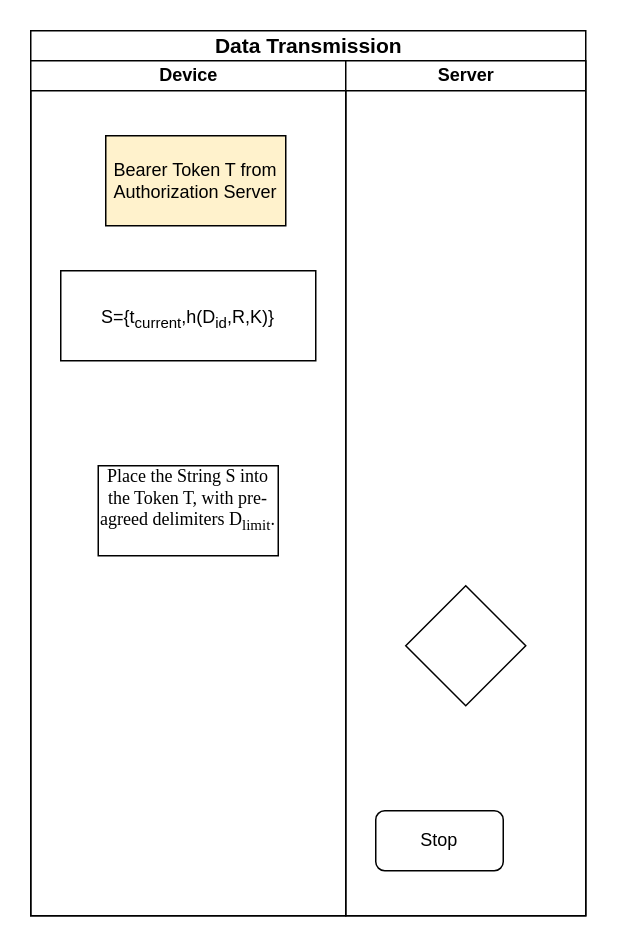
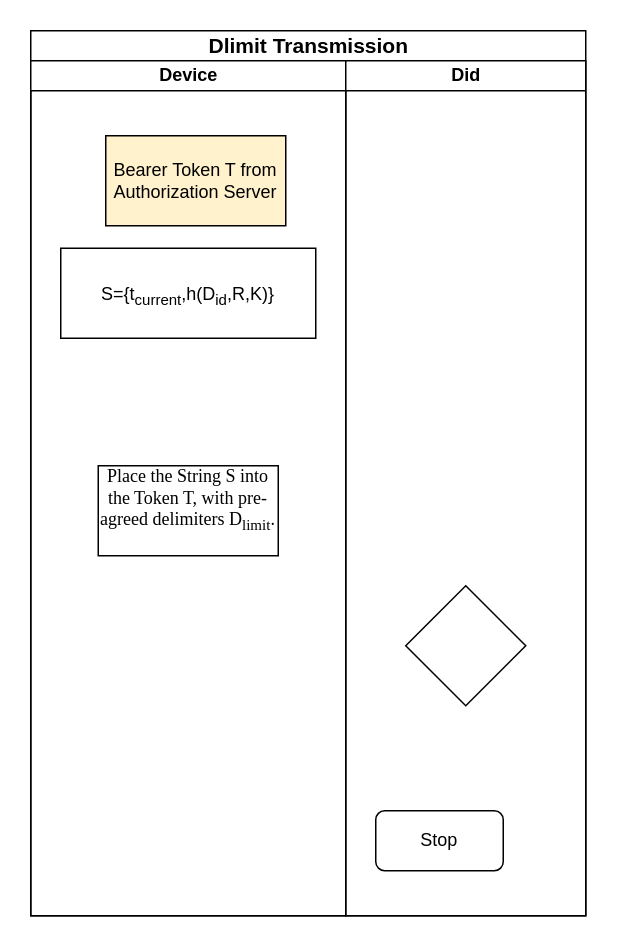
  <mxCell id="0" />
  <mxCell id="1" parent="0" />
- <mxCell id="2" value="&lt;font face=&quot;Helvetica&quot; style=&quot;font-size: 14px&quot;&gt;Data Transmission&lt;/font&gt;" style="swimlane;html=1;childLayout=stackLayout;startSize=20;rounded=0;shadow=0;labelBackgroundColor=none;strokeWidth=1;fontFamily=Verdana;fontSize=8;align=center;" parent="1" vertex="1"><mxGeometry x="20" y="20" width="370" height="590" as="geometry" /></mxCell>
+ <mxCell id="2" value="&lt;font face=&quot;Helvetica&quot; style=&quot;font-size: 14px&quot;&gt;Dlimit Transmission&lt;/font&gt;" style="swimlane;html=1;childLayout=stackLayout;startSize=20;rounded=0;shadow=0;labelBackgroundColor=none;strokeWidth=1;fontFamily=Verdana;fontSize=8;align=center;" parent="1" vertex="1"><mxGeometry x="20" y="20" width="370" height="590" as="geometry" /></mxCell>
  <mxCell id="3" value="Device" style="swimlane;html=1;startSize=20;" parent="2" vertex="1"><mxGeometry y="20" width="210" height="570" as="geometry" /></mxCell>
  <mxCell id="4" value="Bearer Token T from Authorization Server" style="rounded=0;whiteSpace=wrap;html=1;fillColor=#fff2cc;" vertex="1" parent="3"><mxGeometry x="50" y="50" width="120" height="60" as="geometry" /></mxCell>
- <mxCell id="5" value="&lt;span style=&quot;font-size: 9pt&quot;&gt;S={t&lt;sub&gt;current&lt;/sub&gt;,h(D&lt;sub&gt;id&lt;/sub&gt;,R,K)}&lt;/span&gt;&lt;span style=&quot;font-size: medium&quot;&gt;&lt;/span&gt;" style="rounded=0;whiteSpace=wrap;html=1;fontSize=13;" vertex="1" parent="3"><mxGeometry x="20" y="140" width="170" height="60" as="geometry" /></mxCell>
+ <mxCell id="5" value="&lt;span style=&quot;font-size: 9pt&quot;&gt;S={t&lt;sub&gt;current&lt;/sub&gt;,h(D&lt;sub&gt;id&lt;/sub&gt;,R,K)}&lt;/span&gt;&lt;span style=&quot;font-size: medium&quot;&gt;&lt;/span&gt;" style="rounded=0;whiteSpace=wrap;html=1;fontSize=13;" vertex="1" parent="3"><mxGeometry x="20" y="125" width="170" height="60" as="geometry" /></mxCell>
  <mxCell id="6" value="&lt;span style=&quot;font-size: 9pt ; font-family: &amp;#34;times&amp;#34;&quot;&gt;Place the String S into the Token T, with pre-agreed delimiters D&lt;sub&gt;limit&lt;/sub&gt;.&lt;br&gt;&lt;br&gt;&lt;/span&gt;&lt;span style=&quot;font-size: medium&quot;&gt;&lt;/span&gt;" style="rounded=0;whiteSpace=wrap;html=1;" vertex="1" parent="3"><mxGeometry x="45" y="270" width="120" height="60" as="geometry" /></mxCell>
- <mxCell id="7" value="Server" style="swimlane;html=1;startSize=20;" parent="2" vertex="1"><mxGeometry x="210" y="20" width="160" height="570" as="geometry" /></mxCell>
+ <mxCell id="7" value="Did" style="swimlane;html=1;startSize=20;" parent="2" vertex="1"><mxGeometry x="210" y="20" width="160" height="570" as="geometry" /></mxCell>
  <mxCell id="8" value="" style="rhombus;whiteSpace=wrap;html=1;" vertex="1" parent="7"><mxGeometry x="40" y="350" width="80" height="80" as="geometry" /></mxCell>
  <mxCell id="9" value="Stop" style="rounded=1;whiteSpace=wrap;html=1;" vertex="1" parent="7"><mxGeometry x="20" y="500" width="85" height="40" as="geometry" /></mxCell>
